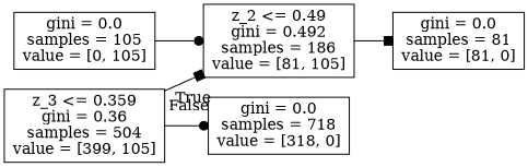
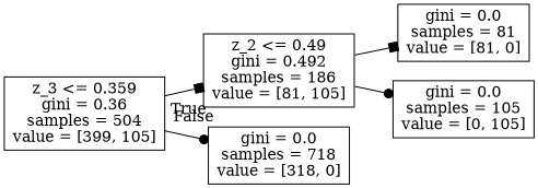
  digraph {
    rankdir=LR
    node [shape=box]
    edge [arrowhead=box]
    n1 [label="z_3 <= 0.359\ngini = 0.36\nsamples = 504\nvalue = [399, 105]"]
    n2 [label="z_2 <= 0.49\ngini = 0.492\nsamples = 186\nvalue = [81, 105]"]
    n3 [label="gini = 0.0\nsamples = 718\nvalue = [318, 0]"]
    n4 [label="gini = 0.0\nsamples = 81\nvalue = [81, 0]"]
    n5 [label="gini = 0.0\nsamples = 105\nvalue = [0, 105]"]
    n1 -> n2 [headlabel=True labelangle=45 labeldistance=2.5]
    n1 -> n3 [arrowhead=dot headlabel=False labelangle=-45 labeldistance=2.5]
    n2 -> n4
-   n5 -> n2 [arrowhead=dot]
+   n2 -> n5 [arrowhead=dot]
  }
